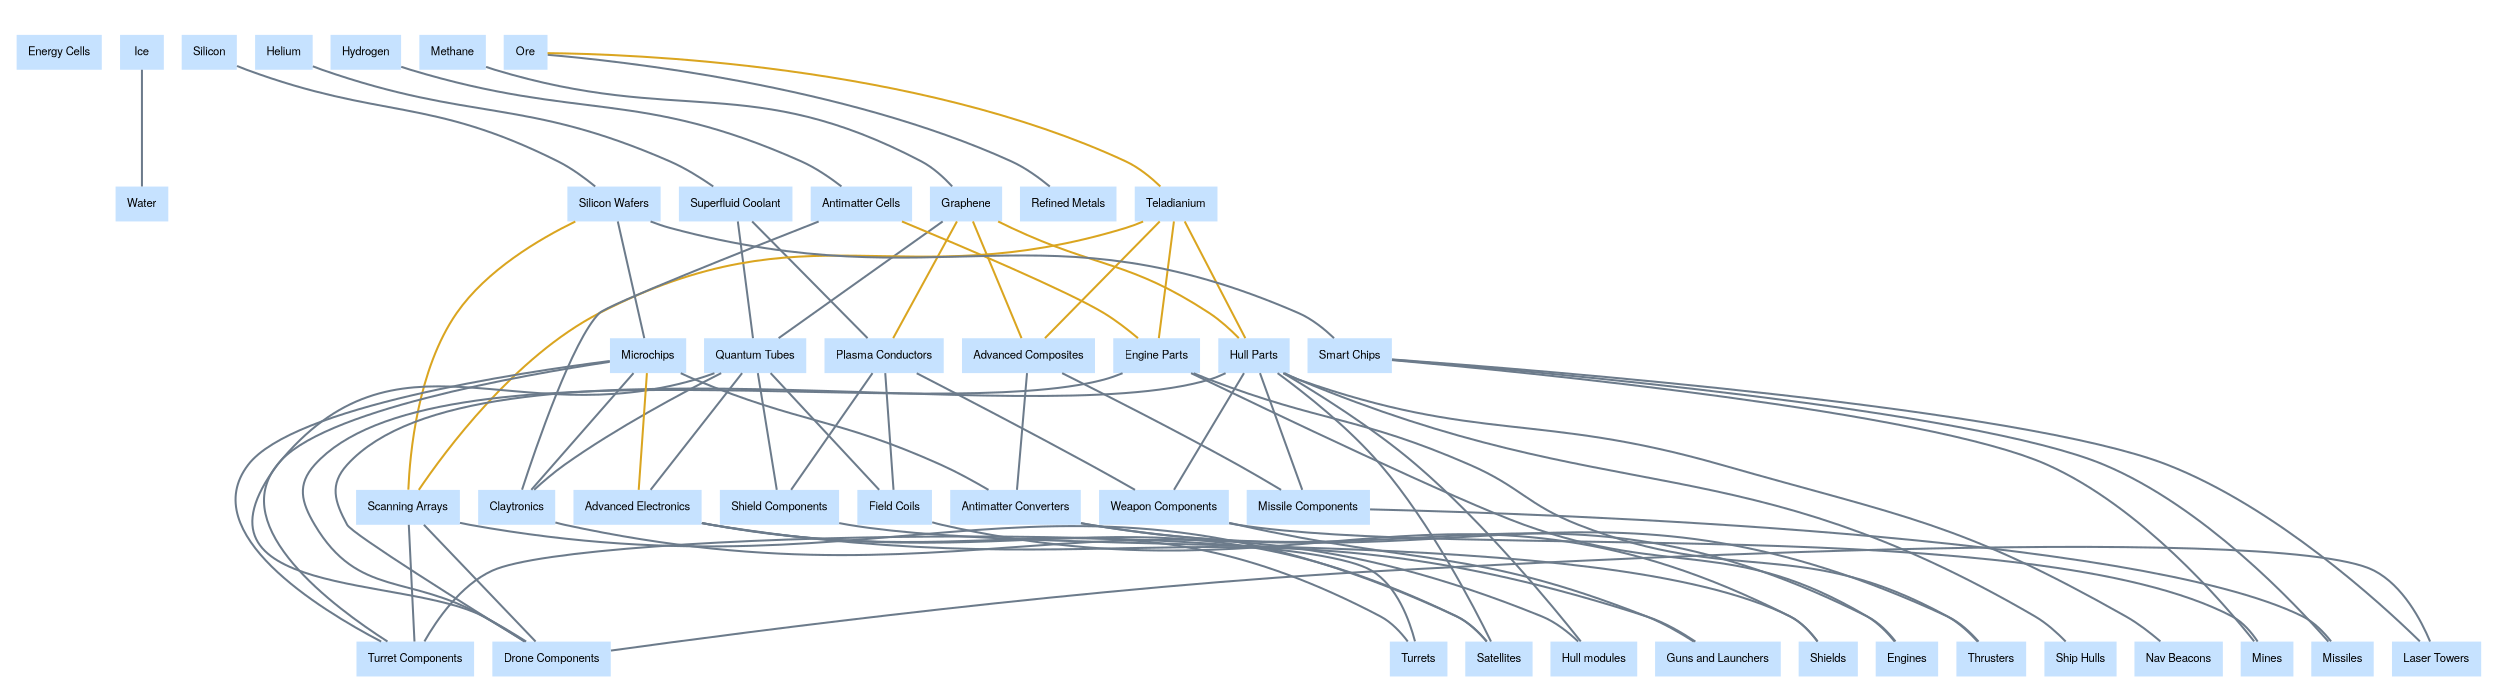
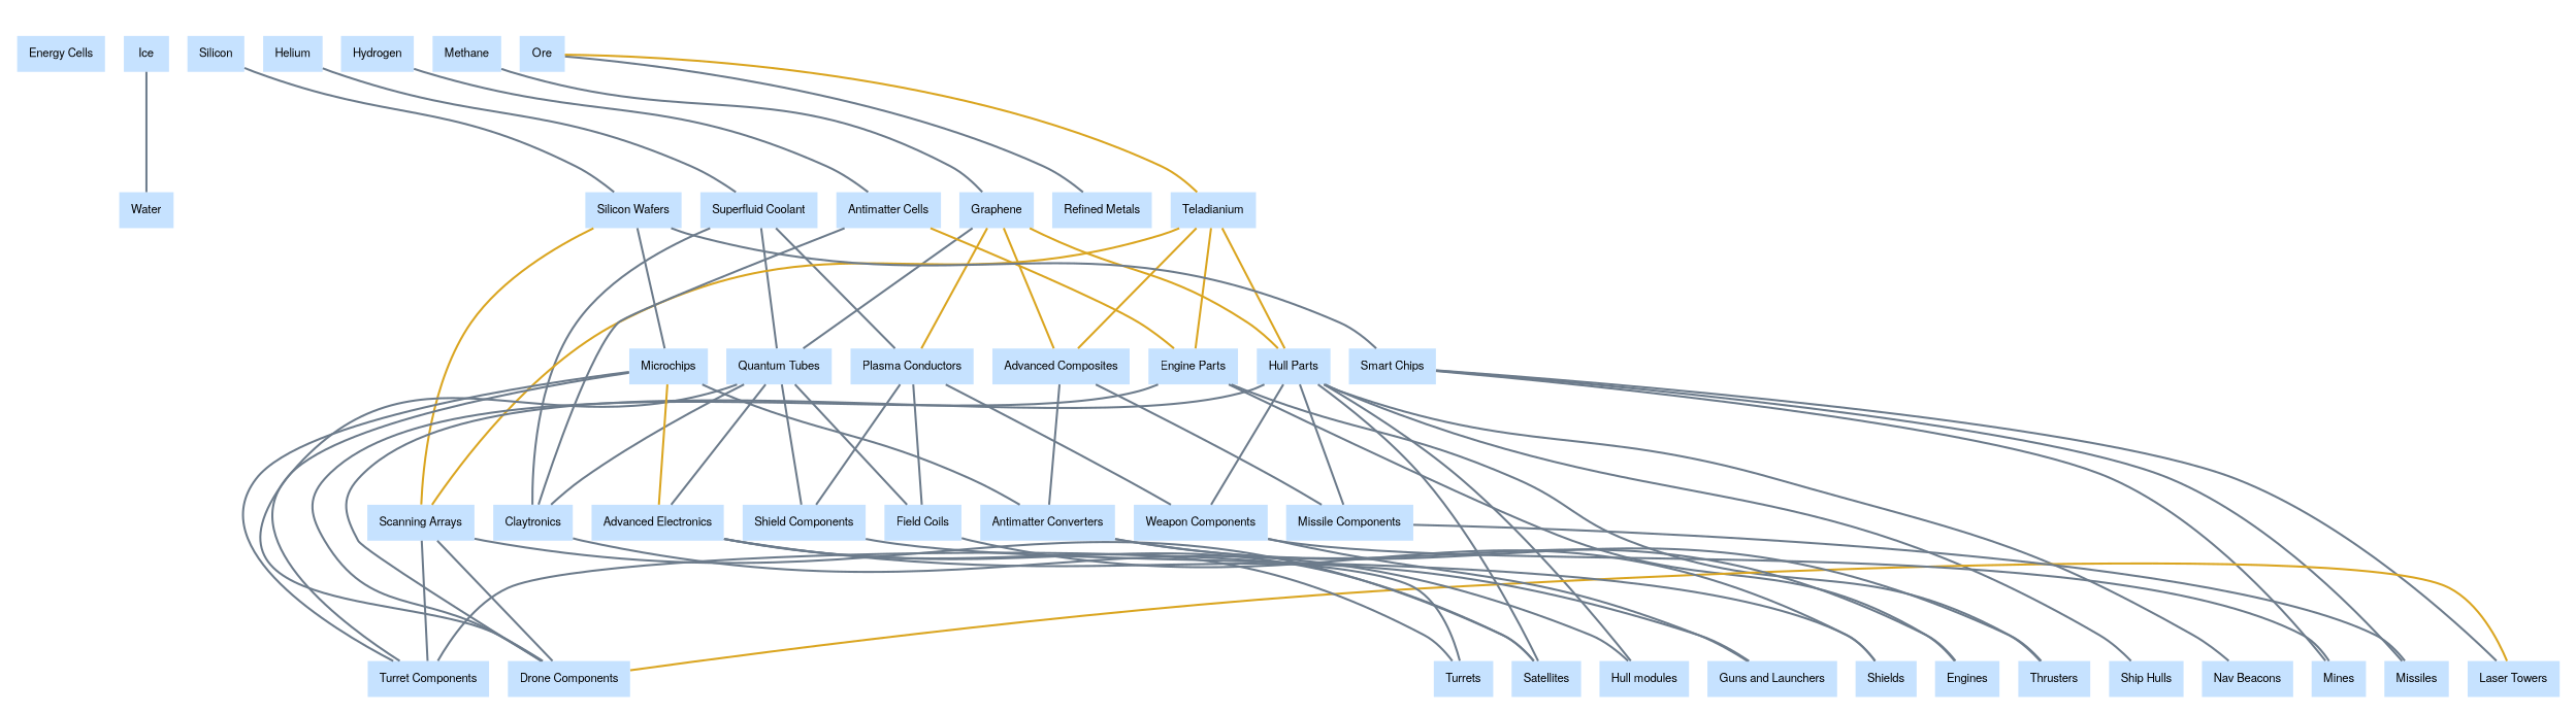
  graph {
    compound=true
    fontname="Helvetica,Arial,sans-serif"
    nodesep=0.3
    ranksep=2
    node [color=slategray1 colour=lightsteelblue2 fontname="Helvetica,Arial,sans-serif" margin=0.2 penwidth=0 shape=box style=filled]
    edge [color=slategray4 constraint=true fontname="Helvetica,Arial,sans-serif" penwidth=2.5]
    Helium
    Methane
    Ore
    Hydrogen
    Silicon
    Ice
    Water
    "Energy Cells"
    "Superfluid Coolant"
    Graphene
    "Refined Metals"
    Teladianium
    "Antimatter Cells"
    "Silicon Wafers"
    "Plasma Conductors"
    "Quantum Tubes"
    "Advanced Composites"
    "Hull Parts"
    "Engine Parts"
    Microchips
    "Smart Chips"
    "Drone Components"
    "Turret Components"
    "Missile Components"
    "Field Coils"
    "Shield Components"
    "Antimatter Converters"
    "Weapon Components"
    "Scanning Arrays" [colour=orange1]
    Claytronics
    "Advanced Electronics"
    "Ship Hulls"
    "Nav Beacons"
    Missiles
    n35 [colour=hotpink1 label="Hull modules"]
    Engines [colour=hotpink1]
    Thrusters [colour=hotpink1]
    Mines
    "Laser Towers"
    Shields [colour=hotpink1]
    Turrets [colour=hotpink1]
    "Guns and Launchers" [colour=hotpink1]
    Satellites
    subgraph sub_1 {
      cluster=true
      label="Tier 2 (Food and Drugs)"
    }
    subgraph sub_2 {
      cluster=true
      label="Tier 0 (Harvested)"
      Helium
      Methane
      Ore
      Hydrogen
      Silicon
      Ice
      Water
      "Energy Cells"
    }
    subgraph sub_3 {
      cluster=true
      label="Tier 1 (Basic Food)"
    }
    subgraph sub_4 {
      cluster=true
      label="Tier 3 (Refined)"
      "Superfluid Coolant"
      Graphene
      "Refined Metals"
      Teladianium
      "Antimatter Cells"
      "Silicon Wafers"
    }
    subgraph sub_5 {
      cluster=true
      label="Tier 4 (Advanced)"
      "Plasma Conductors"
      "Quantum Tubes"
      "Advanced Composites"
      "Hull Parts"
      "Engine Parts"
      Microchips
      "Smart Chips"
    }
    subgraph sub_6 {
      cluster=true
      label="Tier 5 (Components)"
      "Drone Components"
      "Turret Components"
      "Missile Components"
      "Field Coils"
      "Shield Components"
      "Antimatter Converters"
      "Weapon Components"
      "Scanning Arrays"
      Claytronics
      "Advanced Electronics"
    }
    subgraph sub_7 {
      cluster=true
      label="Tier 6 (Equipment)"
      "Ship Hulls"
      "Nav Beacons"
      Missiles
      n35
      Engines
      Thrusters
      Mines
      "Laser Towers"
      Shields
      Turrets
      "Guns and Launchers"
      Satellites
    }
    Helium -- "Superfluid Coolant"
    Methane -- Graphene
    Ore -- "Refined Metals"
    Ore -- Teladianium [color=goldenrod]
    Hydrogen -- "Antimatter Cells"
    Silicon -- "Silicon Wafers"
    Ice -- Water
    "Superfluid Coolant" -- "Plasma Conductors"
    "Superfluid Coolant" -- "Quantum Tubes"
    Graphene -- "Plasma Conductors" [color=goldenrod]
    Graphene -- "Quantum Tubes"
    Graphene -- "Advanced Composites" [color=goldenrod]
    Graphene -- "Hull Parts" [color=goldenrod]
    Teladianium -- "Advanced Composites" [color=goldenrod]
    Teladianium -- "Hull Parts" [color=goldenrod]
    Teladianium -- "Engine Parts" [color=goldenrod]
    Teladianium -- "Scanning Arrays" [color=goldenrod]
    "Antimatter Cells" -- "Engine Parts" [color=goldenrod]
    "Antimatter Cells" -- Claytronics
    "Silicon Wafers" -- Microchips
    "Silicon Wafers" -- "Smart Chips"
    "Silicon Wafers" -- "Scanning Arrays" [color=goldenrod]
    "Plasma Conductors" -- "Field Coils"
    "Plasma Conductors" -- "Shield Components"
    "Plasma Conductors" -- "Weapon Components"
    "Quantum Tubes" -- "Turret Components"
    "Quantum Tubes" -- "Field Coils"
    "Quantum Tubes" -- "Shield Components"
    "Quantum Tubes" -- Claytronics
    "Quantum Tubes" -- "Advanced Electronics"
    "Advanced Composites" -- "Missile Components"
    "Advanced Composites" -- "Antimatter Converters"
    "Hull Parts" -- "Drone Components"
    "Hull Parts" -- "Missile Components"
    "Hull Parts" -- "Weapon Components"
    "Hull Parts" -- "Ship Hulls"
    "Hull Parts" -- "Nav Beacons"
    "Hull Parts" -- n35
    "Hull Parts" -- Satellites
    "Engine Parts" -- "Drone Components"
    "Engine Parts" -- Engines
    "Engine Parts" -- Thrusters
    Microchips -- "Drone Components"
    Microchips -- "Turret Components"
    Microchips -- "Antimatter Converters"
-   Microchips -- Claytronics
+   "Superfluid Coolant" -- Claytronics
    Microchips -- "Advanced Electronics" [color=goldenrod]
    "Smart Chips" -- Missiles
    "Smart Chips" -- Mines
    "Smart Chips" -- "Laser Towers"
-   "Drone Components" -- "Laser Towers"
+   "Drone Components" -- "Laser Towers" [color=goldenrod]
    "Turret Components" -- Turrets
    "Missile Components" -- Missiles
    "Field Coils" -- Shields
    "Shield Components" -- Shields
    "Antimatter Converters" -- Engines
    "Antimatter Converters" -- Thrusters
    "Weapon Components" -- Mines
    "Weapon Components" -- "Guns and Launchers"
    "Scanning Arrays" -- "Drone Components"
    "Scanning Arrays" -- "Turret Components"
    "Scanning Arrays" -- Satellites
    Claytronics -- n35
    "Advanced Electronics" -- Turrets
    "Advanced Electronics" -- "Guns and Launchers"
    "Advanced Electronics" -- Satellites
  }
